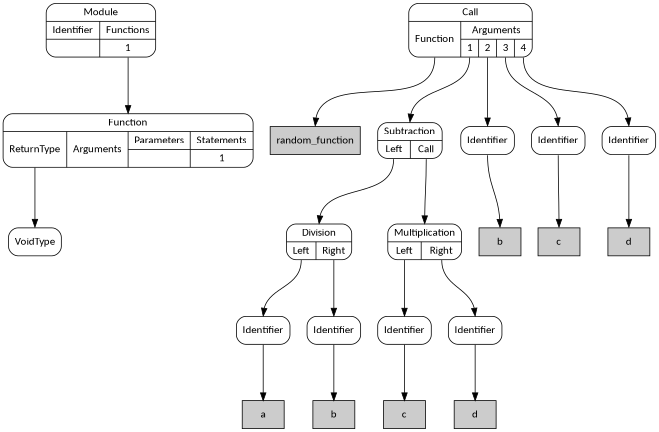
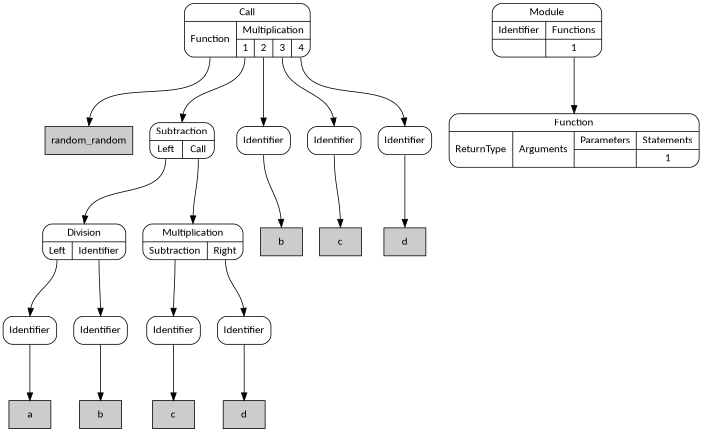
  digraph {
    nodesep=0.3
    ordering=out
    ranksep=1
    node [fillcolor=white fontname=Calibri shape=Mrecord style=filled]
    edge [headport=n tailport=s]
-   n1 [label=VoidType]
-   n2 [fillcolor="#cccccc" label=random_function shape=box]
+   n2 [fillcolor="#cccccc" label=random_random shape=box]
    n3 [fillcolor="#cccccc" label=a shape=box]
    n4 [label=Identifier]
    n5 [fillcolor="#cccccc" label=b shape=box]
    n6 [label=Identifier]
-   n7 [label="{Division|{<p0>Left|<p1>Right}}"]
+   n7 [label="{Division|{<p0>Left|<p1>Identifier}}"]
    n8 [fillcolor="#cccccc" label=c shape=box]
    n9 [label=Identifier]
    n10 [fillcolor="#cccccc" label=d shape=box]
    n11 [label=Identifier]
-   n12 [label="{Multiplication|{<p0>Left|<p1>Right}}"]
+   n12 [label="{Multiplication|{<p0>Subtraction|<p1>Right}}"]
    n13 [label="{Subtraction|{<p0>Left|<p1>Call}}"]
    n14 [fillcolor="#cccccc" label=b shape=box]
    n15 [label=Identifier]
    n16 [fillcolor="#cccccc" label=c shape=box]
    n17 [label=Identifier]
    n18 [fillcolor="#cccccc" label=d shape=box]
    n19 [label=Identifier]
-   n20 [label="{Call|{<p0>Function|{Arguments|{<p1_0>1|<p1_1>2|<p1_2>3|<p1_3>4}}}}"]
+   n20 [label="{Call|{<p0>Function|{Multiplication|{<p1_0>1|<p1_1>2|<p1_2>3|<p1_3>4}}}}"]
    n21 [label="{Function|{<p0>ReturnType|<p1>Arguments|{Parameters|{}}|{Statements|{<p3_0>1}}}}"]
    n22 [label="{Module|{{Identifier|{}}|{Functions|{<p1_0>1}}}}"]
    n4 -> n3
    n6 -> n5
    n7 -> n4 [tailport="p0:s"]
    n7 -> n6 [tailport="p1:s"]
    n9 -> n8
    n11 -> n10
    n12 -> n9 [tailport="p0:s"]
    n12 -> n11 [tailport="p1:s"]
    n13 -> n7 [tailport="p0:s"]
    n13 -> n12 [tailport="p1:s"]
    n15 -> n14
    n17 -> n16
    n19 -> n18
    n20 -> n2 [tailport="p0:s"]
    n20 -> n13 [tailport="p1_0:s"]
    n20 -> n15 [tailport="p1_1:s"]
    n20 -> n17 [tailport="p1_2:s"]
    n20 -> n19 [tailport="p1_3:s"]
-   n21 -> n1 [tailport="p0:s"]
    n22 -> n21 [tailport="p1_0:s"]
  }
